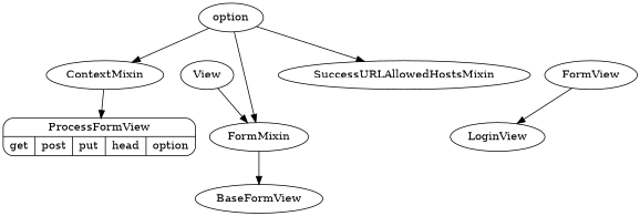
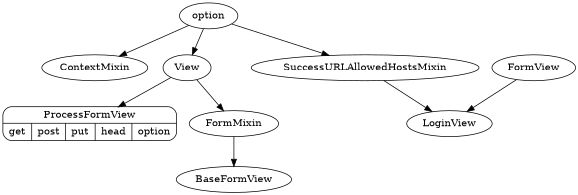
  digraph {
    n1 [label=option]
    View
    ContextMixin
    SuccessURLAllowedHostsMixin
    n5 [label="{ProcessFormView | {{{get| post| put | head | option}}}}" shape=Mrecord]
    FormMixin
    LoginView
    BaseFormView
    FormView
-   n1 -> FormMixin
+   n1 -> View
    n1 -> ContextMixin
    n1 -> SuccessURLAllowedHostsMixin
-   ContextMixin -> n5
+   View -> n5
    View -> FormMixin
+   SuccessURLAllowedHostsMixin -> LoginView
    FormMixin -> BaseFormView
    FormView -> LoginView
  }
